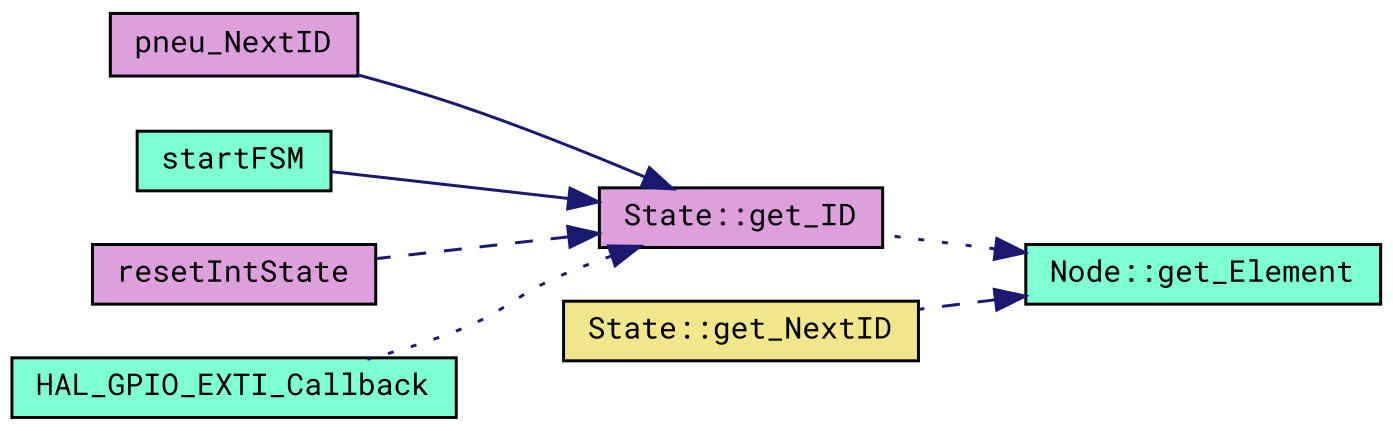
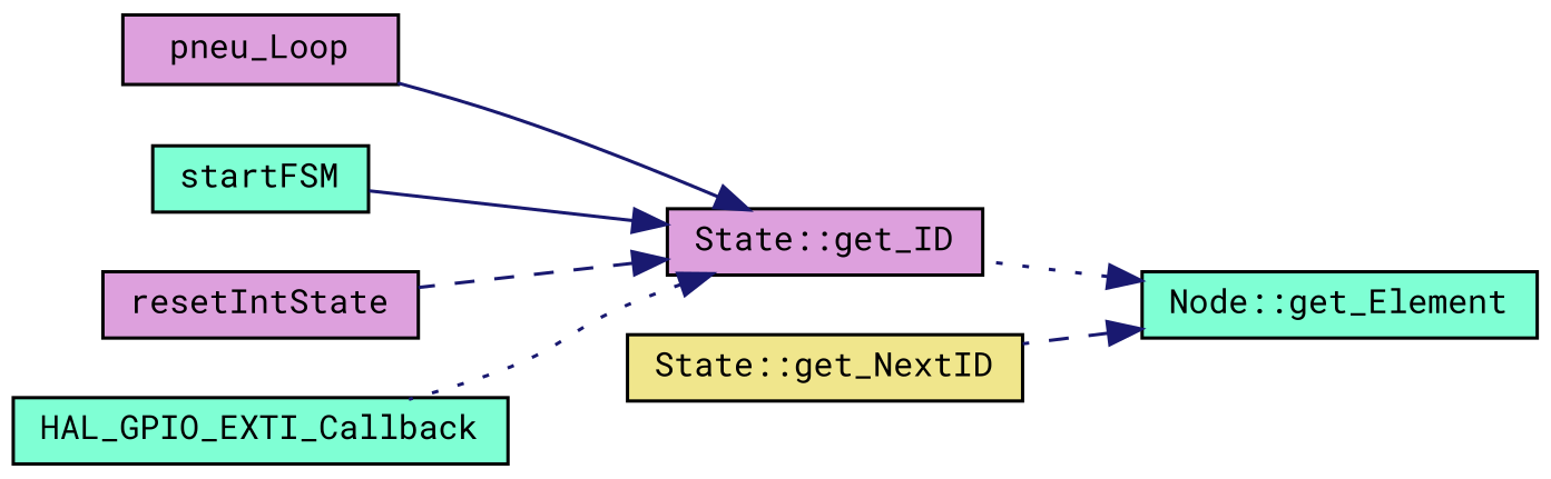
  digraph {
    fontname="Roboto Mono"
    rankdir=RL
    node [color=black fillcolor=aquamarine fontname="Roboto Mono" fontsize=10 shape=record style=filled]
    edge [color=midnightblue dir=back fontname="Roboto Mono" fontsize=10 labelfontname=Helvetica labelfontsize=10 style=dotted]
    n1 [fontcolor=black height=0.2 label="Node::get_Element" width=0.4]
    n2 [fillcolor=plum height=0.2 label="State::get_ID" width=0.4]
    n3 [fillcolor=khaki height=0.2 label="State::get_NextID" width=0.4]
-   n4 [fillcolor=plum height=0.2 label=pneu_NextID width=0.4]
+   n4 [fillcolor=plum height=0.2 label=pneu_Loop width=0.4]
    n5 [height=0.2 label=startFSM width=0.4]
    n6 [fillcolor=plum height=0.2 label=resetIntState width=0.4]
    n7 [height=0.2 label=HAL_GPIO_EXTI_Callback width=0.4]
    n1 -> n2
    n1 -> n3 [style=dashed]
    n2 -> n4 [style=solid]
    n2 -> n5 [style=solid]
    n2 -> n6 [style=dashed]
    n2 -> n7
  }
